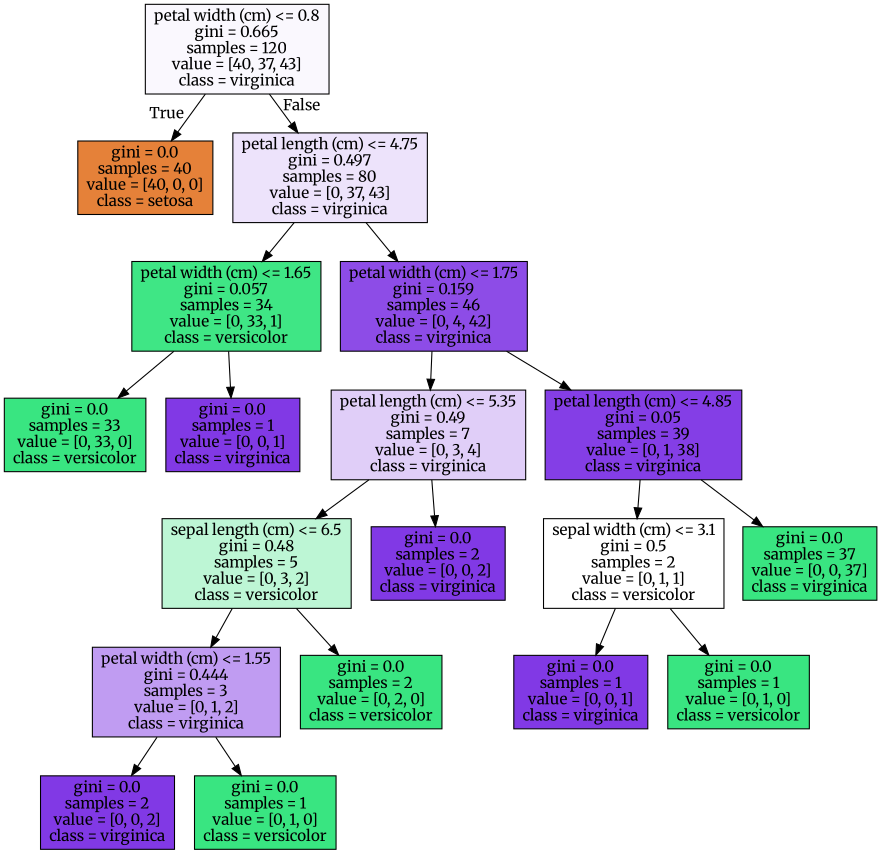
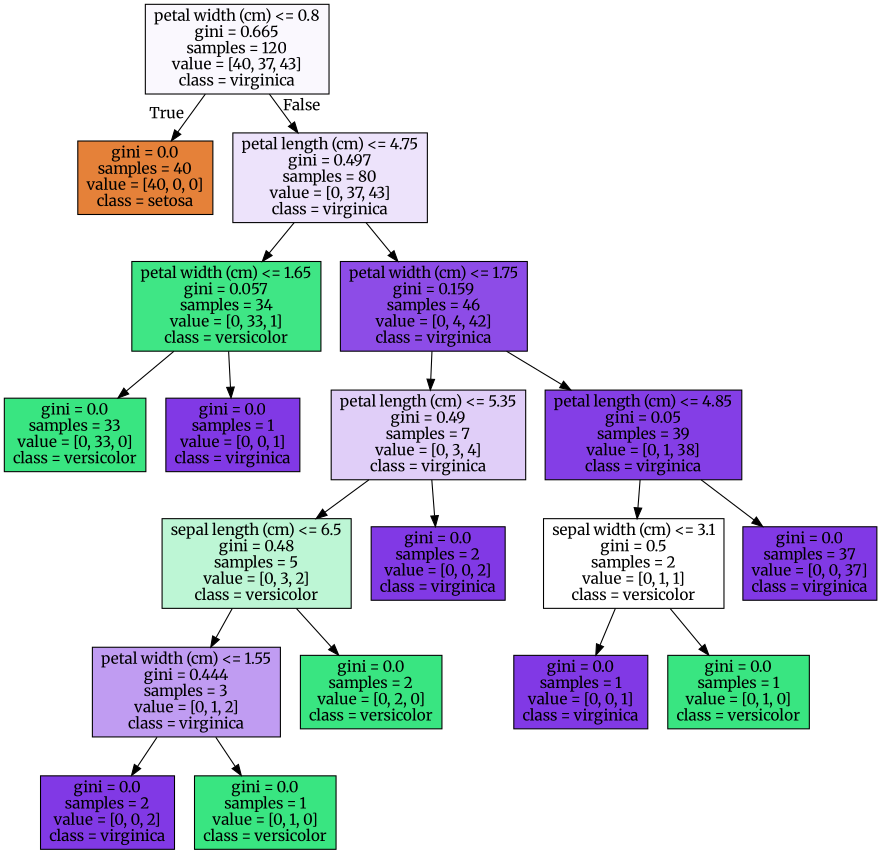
  digraph {
    fontname=Merriweather
    node [color=black fillcolor="#8139e5" shape=box style=filled fontname=Merriweather]
    edge [fontname=Merriweather]
    n1 [fillcolor="#faf8fe" label="petal width (cm) <= 0.8\ngini = 0.665\nsamples = 120\nvalue = [40, 37, 43]\nclass = virginica"]
    n2 [fillcolor="#e58139" label="gini = 0.0\nsamples = 40\nvalue = [40, 0, 0]\nclass = setosa"]
    n3 [fillcolor="#ede3fb" label="petal length (cm) <= 4.75\ngini = 0.497\nsamples = 80\nvalue = [0, 37, 43]\nclass = virginica"]
    n4 [fillcolor="#3fe685" label="petal width (cm) <= 1.65\ngini = 0.057\nsamples = 34\nvalue = [0, 33, 1]\nclass = versicolor"]
    n5 [fillcolor="#8d4ce7" label="petal width (cm) <= 1.75\ngini = 0.159\nsamples = 46\nvalue = [0, 4, 42]\nclass = virginica"]
    n6 [fillcolor="#39e581" label="gini = 0.0\nsamples = 33\nvalue = [0, 33, 0]\nclass = versicolor"]
    n7 [label="gini = 0.0\nsamples = 1\nvalue = [0, 0, 1]\nclass = virginica"]
    n8 [fillcolor="#e0cef8" label="petal length (cm) <= 5.35\ngini = 0.49\nsamples = 7\nvalue = [0, 3, 4]\nclass = virginica"]
    n9 [fillcolor="#843ee6" label="petal length (cm) <= 4.85\ngini = 0.05\nsamples = 39\nvalue = [0, 1, 38]\nclass = virginica"]
    n10 [fillcolor="#bdf6d5" label="sepal length (cm) <= 6.5\ngini = 0.48\nsamples = 5\nvalue = [0, 3, 2]\nclass = versicolor"]
    n11 [label="gini = 0.0\nsamples = 2\nvalue = [0, 0, 2]\nclass = virginica"]
    n12 [fillcolor="#c09cf2" label="petal width (cm) <= 1.55\ngini = 0.444\nsamples = 3\nvalue = [0, 1, 2]\nclass = virginica"]
    n13 [fillcolor="#39e581" label="gini = 0.0\nsamples = 2\nvalue = [0, 2, 0]\nclass = versicolor"]
    n14 [label="gini = 0.0\nsamples = 2\nvalue = [0, 0, 2]\nclass = virginica"]
    n15 [fillcolor="#39e581" label="gini = 0.0\nsamples = 1\nvalue = [0, 1, 0]\nclass = versicolor"]
    n16 [fillcolor="#ffffff" label="sepal width (cm) <= 3.1\ngini = 0.5\nsamples = 2\nvalue = [0, 1, 1]\nclass = versicolor"]
-   n17 [fillcolor="#39e581" label="gini = 0.0\nsamples = 37\nvalue = [0, 0, 37]\nclass = virginica"]
+   n17 [label="gini = 0.0\nsamples = 37\nvalue = [0, 0, 37]\nclass = virginica"]
    n18 [label="gini = 0.0\nsamples = 1\nvalue = [0, 0, 1]\nclass = virginica"]
    n19 [fillcolor="#39e581" label="gini = 0.0\nsamples = 1\nvalue = [0, 1, 0]\nclass = versicolor"]
    n1 -> n2 [headlabel=True labelangle=45 labeldistance=2.5]
    n1 -> n3 [headlabel=False labelangle=-45 labeldistance=2.5]
    n3 -> n4
    n3 -> n5
    n4 -> n6
    n4 -> n7
    n5 -> n8
    n5 -> n9
    n8 -> n10
    n8 -> n11
    n9 -> n16
    n9 -> n17
    n10 -> n12
    n10 -> n13
    n12 -> n14
    n12 -> n15
    n16 -> n18
    n16 -> n19
  }
